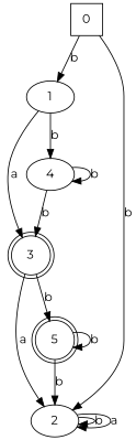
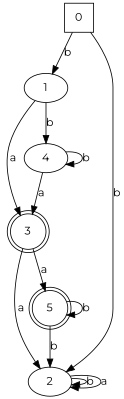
  digraph {
    fontname=Montserrat
    rankdir=TB
    node [fontname=Montserrat]
    edge [fontname=Montserrat]
    0 [shape=square]
    1
    2
    3 [shape=doublecircle]
    4
    5 [shape=doublecircle]
    0 -> 1 [label=b]
    0 -> 2 [label=b]
    1 -> 3 [label=a]
    1 -> 4 [label=b]
    2 -> 2 [label=b]
    2 -> 2 [label=a]
    3 -> 2 [label=a]
-   3 -> 5 [label=b]
-   4 -> 3 [label=b]
+   3 -> 5 [label=a]
+   4 -> 3 [label=a]
    4 -> 4 [label=b]
    5 -> 2 [label=b]
    5 -> 5 [label=b]
  }
